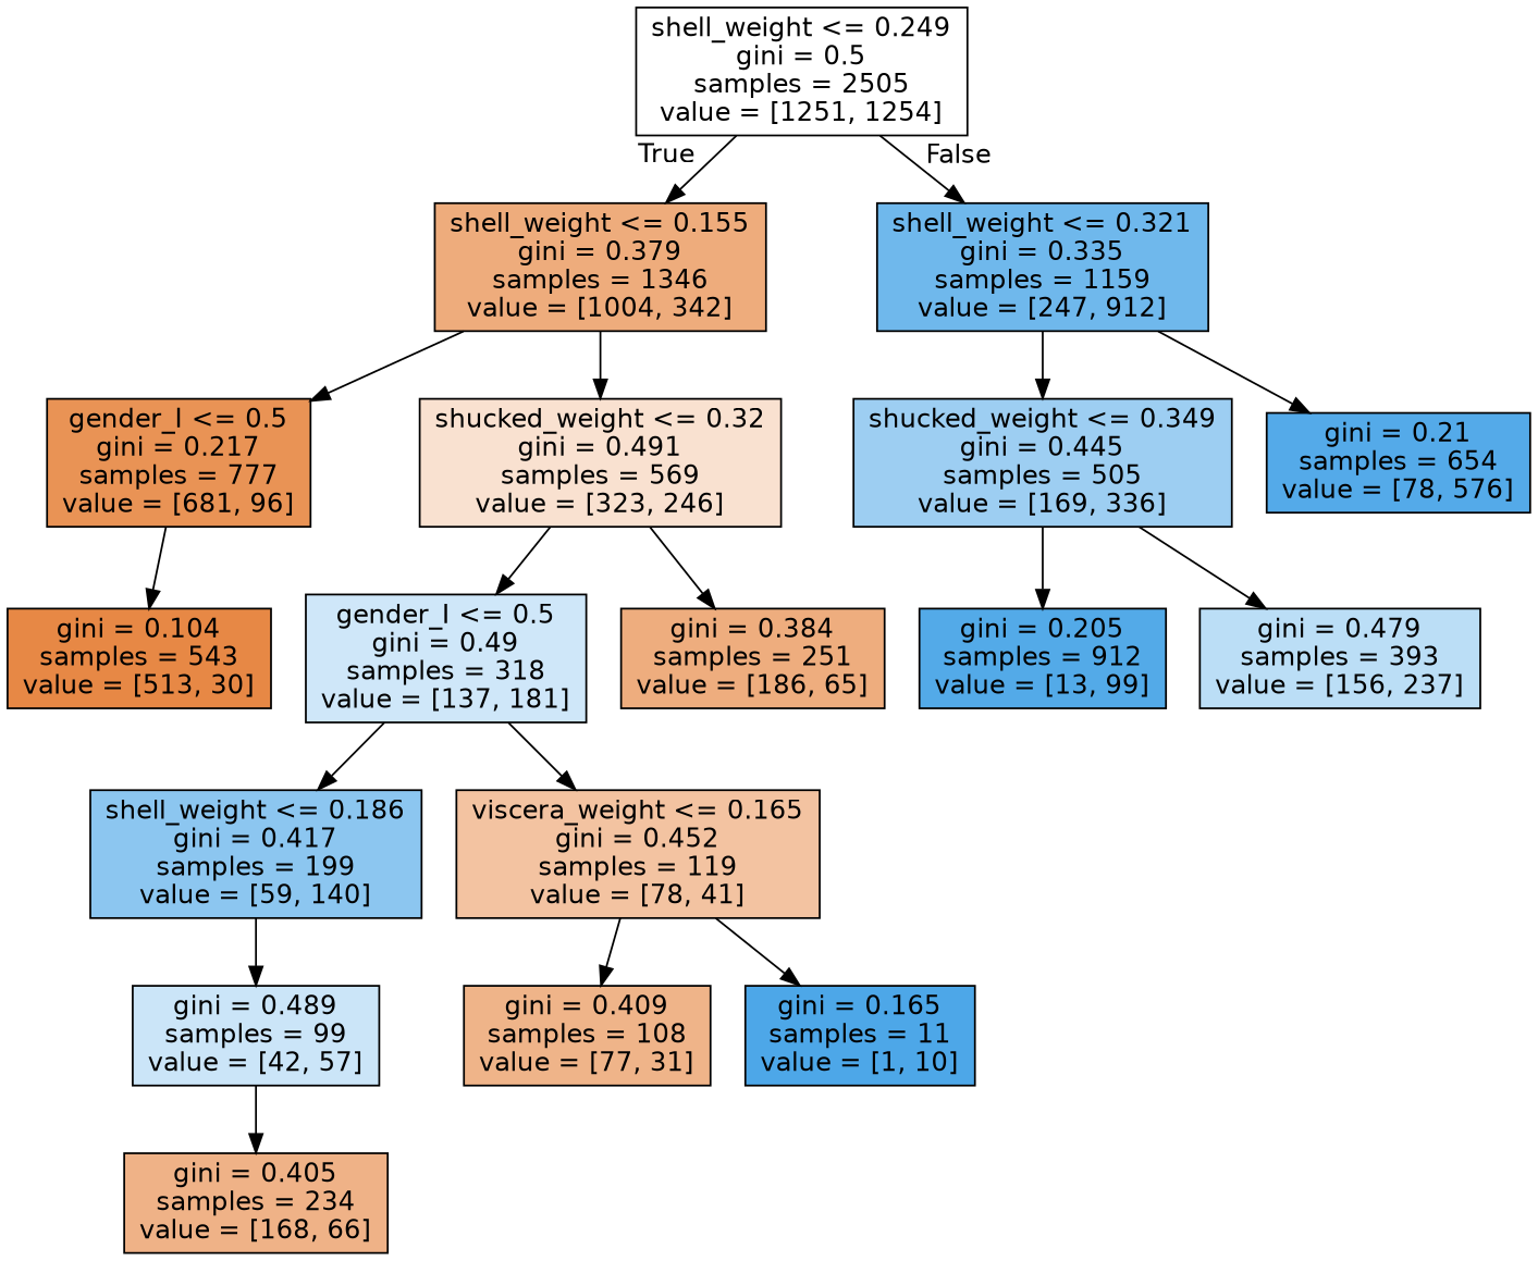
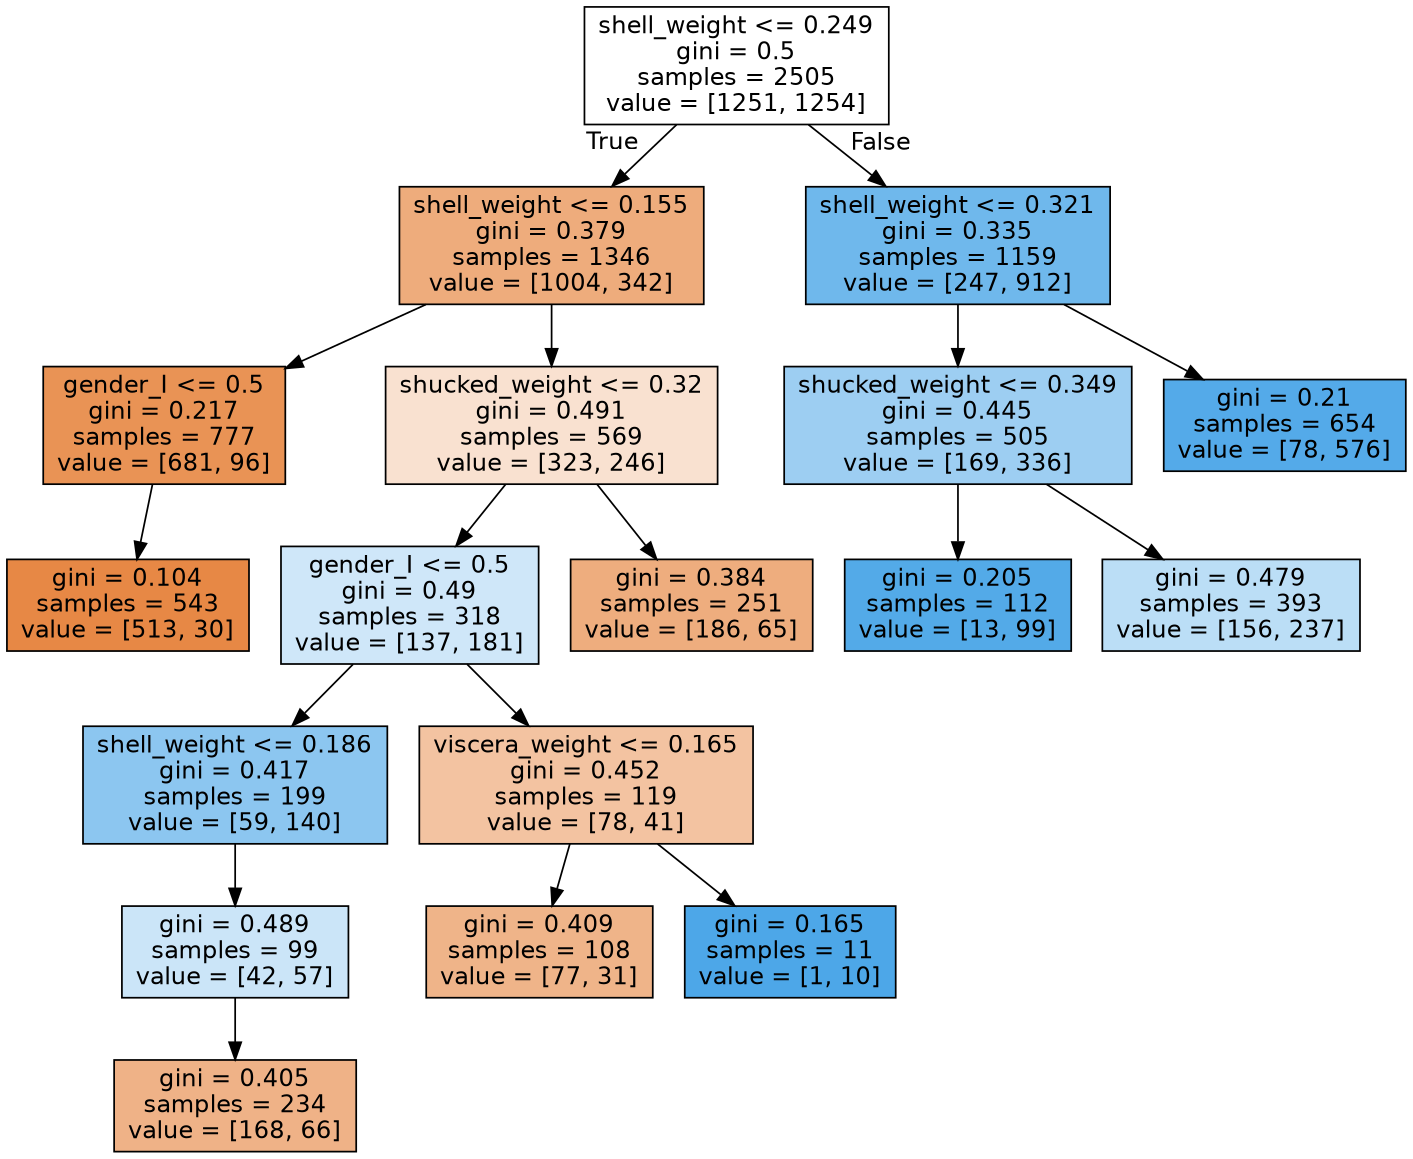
  digraph {
    node [color=black fontname=helvetica shape=box style=filled]
    edge [fontname=helvetica]
    n1 [fillcolor="#ffffff" label="shell_weight <= 0.249\ngini = 0.5\nsamples = 2505\nvalue = [1251, 1254]"]
    n2 [fillcolor="#eeac7c" label="shell_weight <= 0.155\ngini = 0.379\nsamples = 1346\nvalue = [1004, 342]"]
    n3 [fillcolor="#6fb8ec" label="shell_weight <= 0.321\ngini = 0.335\nsamples = 1159\nvalue = [247, 912]"]
    n4 [fillcolor="#e99355" label="gender_I <= 0.5\ngini = 0.217\nsamples = 777\nvalue = [681, 96]"]
    n5 [fillcolor="#f9e1d0" label="shucked_weight <= 0.32\ngini = 0.491\nsamples = 569\nvalue = [323, 246]"]
    n6 [fillcolor="#9dcef2" label="shucked_weight <= 0.349\ngini = 0.445\nsamples = 505\nvalue = [169, 336]"]
    n7 [fillcolor="#54aae9" label="gini = 0.21\nsamples = 654\nvalue = [78, 576]"]
    n8 [fillcolor="#e78845" label="gini = 0.104\nsamples = 543\nvalue = [513, 30]"]
    n9 [fillcolor="#cfe7f9" label="gender_I <= 0.5\ngini = 0.49\nsamples = 318\nvalue = [137, 181]"]
    n10 [fillcolor="#eead7e" label="gini = 0.384\nsamples = 251\nvalue = [186, 65]"]
    n11 [fillcolor="#efb287" label="gini = 0.405\nsamples = 234\nvalue = [168, 66]"]
    n12 [fillcolor="#8cc6f0" label="shell_weight <= 0.186\ngini = 0.417\nsamples = 199\nvalue = [59, 140]"]
    n13 [fillcolor="#f3c3a1" label="viscera_weight <= 0.165\ngini = 0.452\nsamples = 119\nvalue = [78, 41]"]
    n14 [fillcolor="#cbe5f8" label="gini = 0.489\nsamples = 99\nvalue = [42, 57]"]
    n15 [fillcolor="#efb489" label="gini = 0.409\nsamples = 108\nvalue = [77, 31]"]
    n16 [fillcolor="#4da7e8" label="gini = 0.165\nsamples = 11\nvalue = [1, 10]"]
-   n17 [fillcolor="#53aae8" label="gini = 0.205\nsamples = 912\nvalue = [13, 99]"]
+   n17 [fillcolor="#53aae8" label="gini = 0.205\nsamples = 112\nvalue = [13, 99]"]
    n18 [fillcolor="#bbdef6" label="gini = 0.479\nsamples = 393\nvalue = [156, 237]"]
    n1 -> n2 [headlabel=True labelangle=45 labeldistance=2.5]
    n1 -> n3 [headlabel=False labelangle=-45 labeldistance=2.5]
    n2 -> n4
    n2 -> n5
    n3 -> n6
    n3 -> n7
    n4 -> n8
    n5 -> n9
    n5 -> n10
    n6 -> n17
    n6 -> n18
    n9 -> n12
    n9 -> n13
    n12 -> n14
    n13 -> n15
    n13 -> n16
    n14 -> n11
  }
